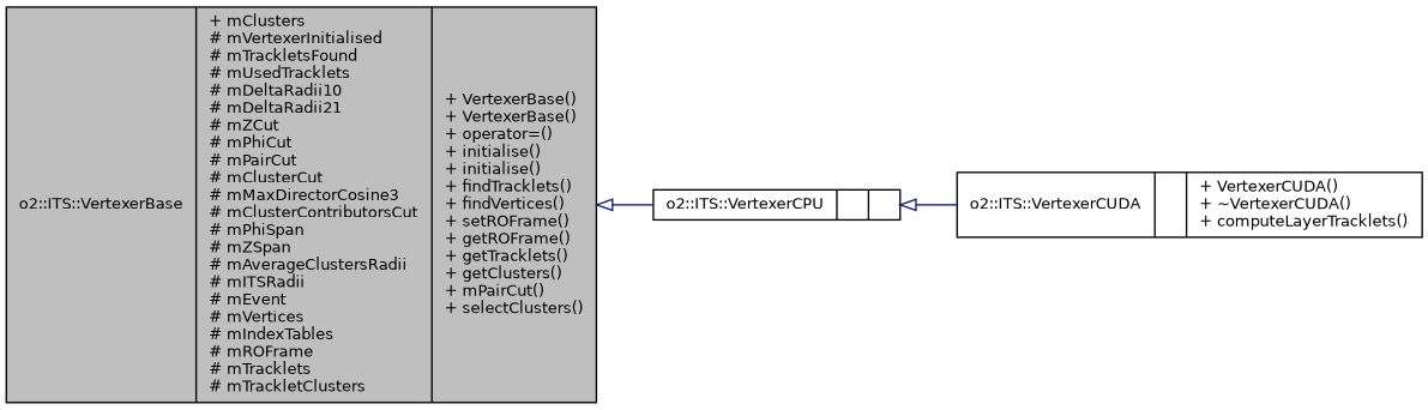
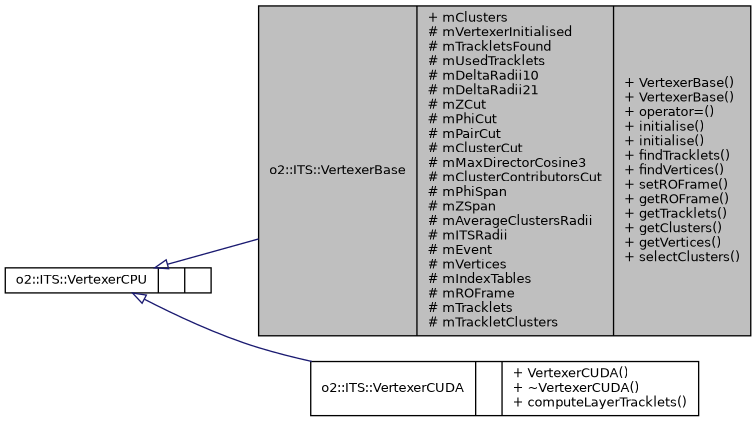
  digraph {
    rankdir=LR
    node [color=black fontname=Helvetica fontsize=10 shape=record]
    edge [arrowtail=onormal color=midnightblue dir=back fontname=Helvetica fontsize=10 labelfontname=Helvetica labelfontsize=10 style=solid]
-   n1 [fillcolor=grey75 fontcolor=black height=0.2 label="{o2::ITS::VertexerBase\n|+ mClusters\l# mVertexerInitialised\l# mTrackletsFound\l# mUsedTracklets\l# mDeltaRadii10\l# mDeltaRadii21\l# mZCut\l# mPhiCut\l# mPairCut\l# mClusterCut\l# mMaxDirectorCosine3\l# mClusterContributorsCut\l# mPhiSpan\l# mZSpan\l# mAverageClustersRadii\l# mITSRadii\l# mEvent\l# mVertices\l# mIndexTables\l# mROFrame\l# mTracklets\l# mTrackletClusters\l|+ VertexerBase()\l+ VertexerBase()\l+ operator=()\l+ initialise()\l+ initialise()\l+ findTracklets()\l+ findVertices()\l+ setROFrame()\l+ getROFrame()\l+ getTracklets()\l+ getClusters()\l+ mPairCut()\l+ selectClusters()\l}" style=filled width=0.4]
+   n1 [fillcolor=grey75 fontcolor=black height=0.2 label="{o2::ITS::VertexerBase\n|+ mClusters\l# mVertexerInitialised\l# mTrackletsFound\l# mUsedTracklets\l# mDeltaRadii10\l# mDeltaRadii21\l# mZCut\l# mPhiCut\l# mPairCut\l# mClusterCut\l# mMaxDirectorCosine3\l# mClusterContributorsCut\l# mPhiSpan\l# mZSpan\l# mAverageClustersRadii\l# mITSRadii\l# mEvent\l# mVertices\l# mIndexTables\l# mROFrame\l# mTracklets\l# mTrackletClusters\l|+ VertexerBase()\l+ VertexerBase()\l+ operator=()\l+ initialise()\l+ initialise()\l+ findTracklets()\l+ findVertices()\l+ setROFrame()\l+ getROFrame()\l+ getTracklets()\l+ getClusters()\l+ getVertices()\l+ selectClusters()\l}" style=filled width=0.4]
    n2 [height=0.2 label="{o2::ITS::VertexerCPU\n||}" width=0.4]
    n3 [height=0.2 label="{o2::ITS::VertexerCUDA\n||+ VertexerCUDA()\l+ ~VertexerCUDA()\l+ computeLayerTracklets()\l}" width=0.4]
-   n1 -> n2
+   n2 -> n1
    n2 -> n3
  }
